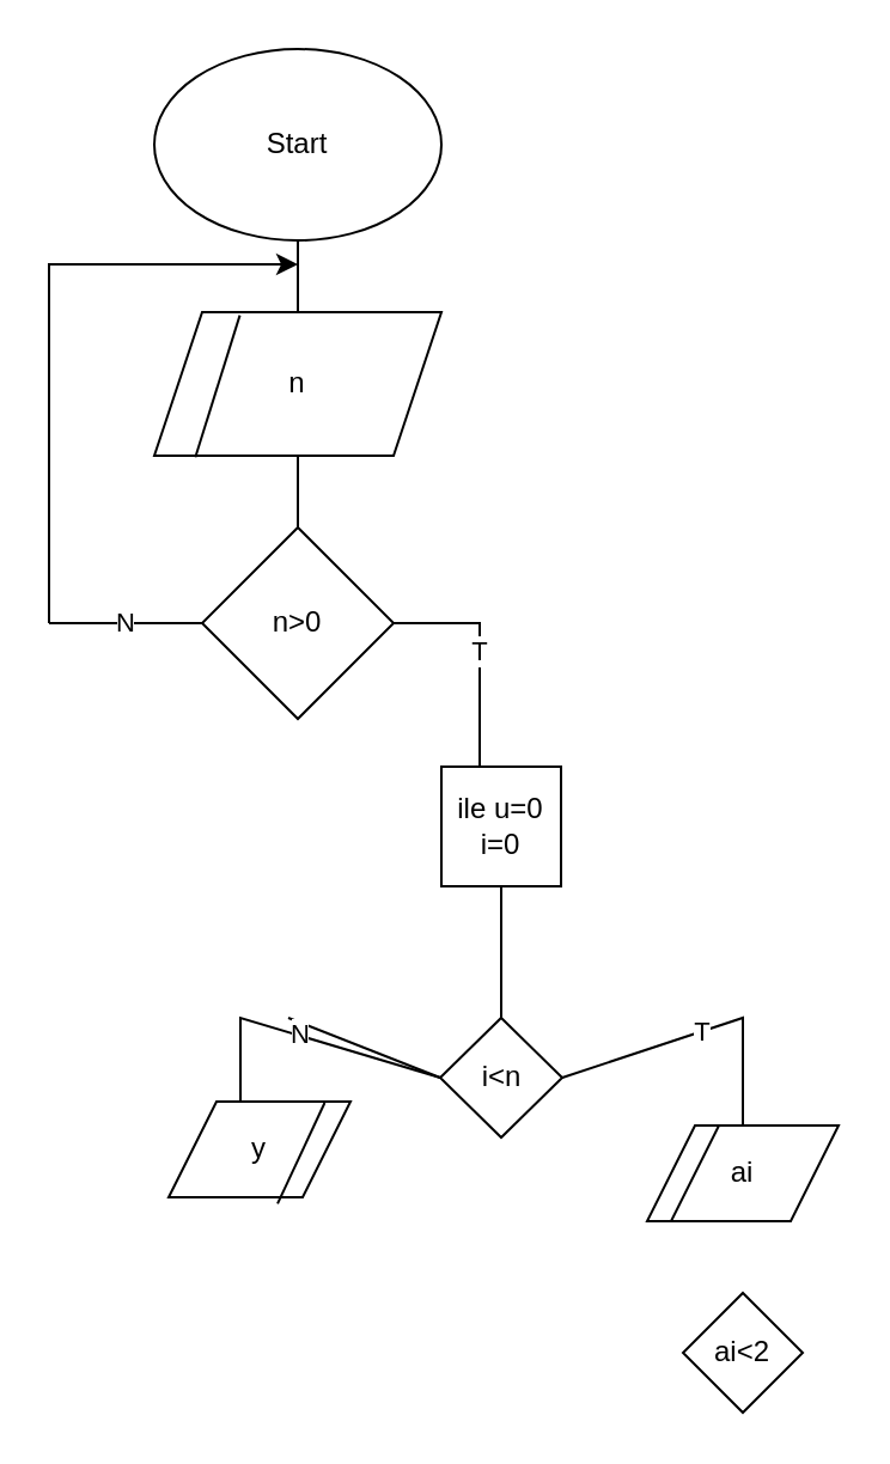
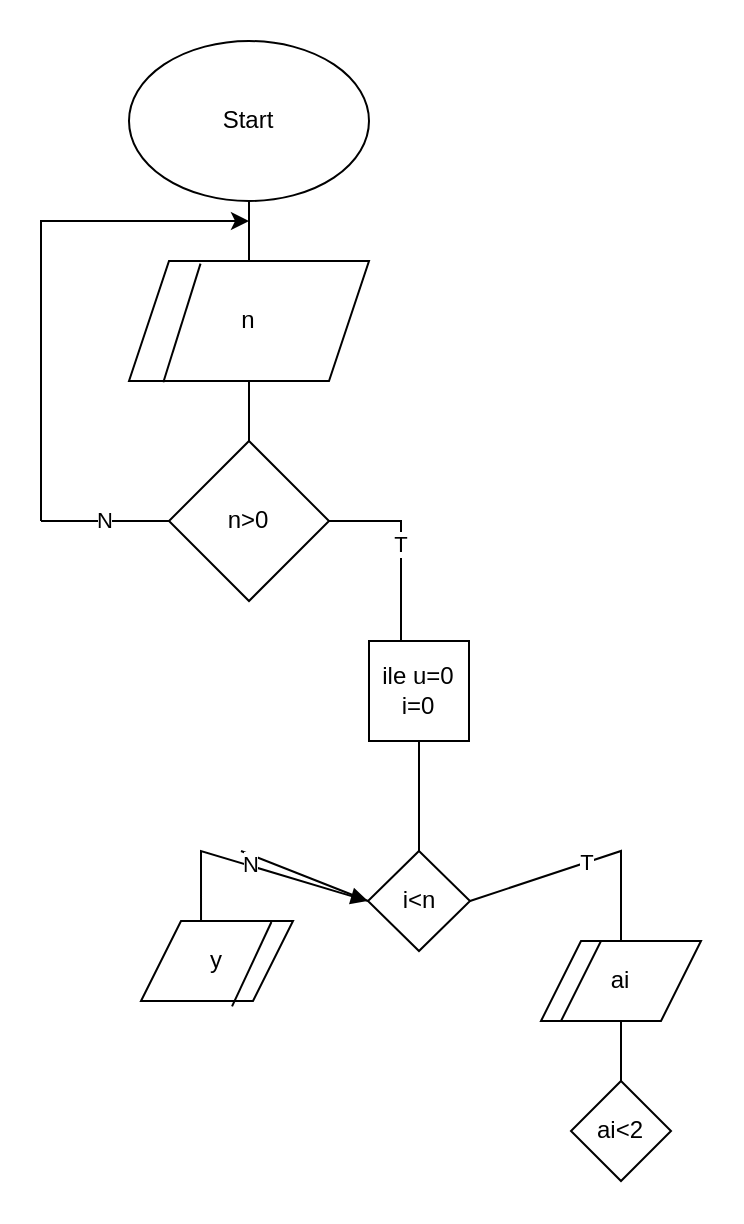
  <mxCell id="0" />
  <mxCell id="1" parent="0" />
  <mxCell id="2" value="Start" style="ellipse;whiteSpace=wrap;html=1;" vertex="1" parent="1"><mxGeometry x="64" width="120" height="80" as="geometry" y="20" /></mxCell>
  <mxCell id="3" value="y" style="shape=parallelogram;perimeter=parallelogramPerimeter;whiteSpace=wrap;html=1;fixedSize=1;" vertex="1" parent="1"><mxGeometry x="70" y="460" width="76" height="40" as="geometry" /></mxCell>
  <mxCell id="4" value="" style="endArrow=none;html=1;rounded=0;exitX=0.599;exitY=1.068;exitDx=0;exitDy=0;exitPerimeter=0;entryX=0.858;entryY=0.013;entryDx=0;entryDy=0;entryPerimeter=0;" edge="1" parent="1" source="3" target="3"><mxGeometry width="50" height="50" relative="1" as="geometry"><mxPoint x="74" y="650" as="sourcePoint" /><mxPoint x="430" y="650" as="targetPoint" /></mxGeometry></mxCell>
  <mxCell id="5" value="n" style="shape=parallelogram;perimeter=parallelogramPerimeter;whiteSpace=wrap;html=1;fixedSize=1;" vertex="1" parent="1"><mxGeometry x="64" y="130" width="120" height="60" as="geometry" /></mxCell>
  <mxCell id="6" value="" style="endArrow=none;html=1;rounded=0;entryX=0.298;entryY=0.022;entryDx=0;entryDy=0;entryPerimeter=0;exitX=0.143;exitY=1.011;exitDx=0;exitDy=0;exitPerimeter=0;" edge="1" parent="1" source="5" target="5"><mxGeometry width="50" height="50" relative="1" as="geometry"><mxPoint x="120" y="360" as="sourcePoint" /><mxPoint x="134" y="298.5" as="targetPoint" /></mxGeometry></mxCell>
  <mxCell id="7" value="n&amp;gt;0" style="rhombus;whiteSpace=wrap;html=1;" vertex="1" parent="1"><mxGeometry x="84" y="220" width="80" height="80" as="geometry" /></mxCell>
  <mxCell id="8" value="" style="endArrow=none;html=1;rounded=0;exitX=0.5;exitY=0;exitDx=0;exitDy=0;entryX=0.5;entryY=1;entryDx=0;entryDy=0;" edge="1" parent="1" source="5" target="2"><mxGeometry width="50" height="50" relative="1" as="geometry"><mxPoint x="124" y="130" as="sourcePoint" /><mxPoint x="174" y="80" as="targetPoint" /></mxGeometry></mxCell>
  <mxCell id="9" value="" style="endArrow=none;html=1;rounded=0;exitX=0.5;exitY=0;exitDx=0;exitDy=0;entryX=0.5;entryY=1;entryDx=0;entryDy=0;" edge="1" parent="1" source="7" target="5"><mxGeometry width="50" height="50" relative="1" as="geometry"><mxPoint x="124" y="220" as="sourcePoint" /><mxPoint x="220" y="200" as="targetPoint" /></mxGeometry></mxCell>
  <mxCell id="10" value="" style="endArrow=classic;html=1;rounded=0;" edge="1" parent="1"><mxGeometry width="50" height="50" relative="1" as="geometry"><mxPoint x="20" y="170" as="sourcePoint" /><mxPoint x="124" y="110" as="targetPoint" /><Array as="points"><mxPoint x="20" y="110" /></Array></mxGeometry></mxCell>
  <mxCell id="11" value="" style="endArrow=none;html=1;rounded=0;" edge="1" parent="1"><mxGeometry width="50" height="50" relative="1" as="geometry"><mxPoint x="20" y="260" as="sourcePoint" /><mxPoint x="20" y="160" as="targetPoint" /></mxGeometry></mxCell>
  <mxCell id="12" value="N" style="endArrow=none;html=1;rounded=0;exitX=0;exitY=0.5;exitDx=0;exitDy=0;" edge="1" parent="1" source="7"><mxGeometry width="50" height="50" relative="1" as="geometry"><mxPoint x="-30" y="310" as="sourcePoint" /><mxPoint x="20" y="260" as="targetPoint" /></mxGeometry></mxCell>
  <mxCell id="13" value="T" style="endArrow=none;html=1;rounded=0;" edge="1" parent="1"><mxGeometry width="50" height="50" relative="1" as="geometry"><mxPoint x="164" y="260" as="sourcePoint" /><mxPoint x="200" y="320" as="targetPoint" /><Array as="points"><mxPoint x="200" y="260" /></Array></mxGeometry></mxCell>
  <mxCell id="14" value="ile u=0&lt;br&gt;i=0" style="whiteSpace=wrap;html=1;aspect=fixed;" vertex="1" parent="1"><mxGeometry x="184" y="320" width="50" height="50" as="geometry" /></mxCell>
  <mxCell id="15" value="i&amp;lt;n" style="rhombus;whiteSpace=wrap;html=1;" vertex="1" parent="1"><mxGeometry x="183.5" y="425" width="51" height="50" as="geometry" /></mxCell>
  <mxCell id="16" value="" style="endArrow=none;html=1;rounded=0;entryX=0;entryY=0.5;entryDx=0;entryDy=0;" edge="1" parent="1" target="15"><mxGeometry width="50" height="50" relative="1" as="geometry"><mxPoint x="120" y="425" as="sourcePoint" /><mxPoint x="140" y="440" as="targetPoint" /></mxGeometry></mxCell>
  <mxCell id="17" value="" style="endArrow=none;html=1;rounded=0;entryX=0.5;entryY=1;entryDx=0;entryDy=0;exitX=0.5;exitY=0;exitDx=0;exitDy=0;" edge="1" parent="1" source="15" target="14"><mxGeometry width="50" height="50" relative="1" as="geometry"><mxPoint x="210" y="400" as="sourcePoint" /><mxPoint x="260" y="350" as="targetPoint" /></mxGeometry></mxCell>
- <mxCell id="18" value="N" style="endArrow=none;html=1;rounded=0;entryX=0;entryY=0.5;entryDx=0;entryDy=0;exitX=0.395;exitY=0;exitDx=0;exitDy=0;exitPerimeter=0;" edge="1" parent="1" source="3" target="15"><mxGeometry width="50" height="50" relative="1" as="geometry"><mxPoint x="-70" y="430" as="sourcePoint" /><mxPoint x="90" y="430" as="targetPoint" /><Array as="points"><mxPoint x="100" y="425" /></Array></mxGeometry></mxCell>
+ <mxCell id="18" value="N" style="endArrow=block;html=1;rounded=0;entryX=0;entryY=0.5;entryDx=0;entryDy=0;exitX=0.395;exitY=0;exitDx=0;exitDy=0;exitPerimeter=0;" edge="1" parent="1" source="3" target="15"><mxGeometry width="50" height="50" relative="1" as="geometry"><mxPoint x="-70" y="430" as="sourcePoint" /><mxPoint x="90" y="430" as="targetPoint" /><Array as="points"><mxPoint x="100" y="425" /></Array></mxGeometry></mxCell>
  <mxCell id="19" value="T" style="endArrow=none;html=1;rounded=0;exitX=1;exitY=0.5;exitDx=0;exitDy=0;" edge="1" parent="1" source="15"><mxGeometry width="50" height="50" relative="1" as="geometry"><mxPoint x="280" y="470" as="sourcePoint" /><mxPoint x="310" y="470" as="targetPoint" /><Array as="points"><mxPoint x="310" y="425" /></Array></mxGeometry></mxCell>
  <mxCell id="20" value="ai" style="shape=parallelogram;perimeter=parallelogramPerimeter;whiteSpace=wrap;html=1;fixedSize=1;" vertex="1" parent="1"><mxGeometry x="270" y="470" width="80" height="40" as="geometry" /></mxCell>
  <mxCell id="21" value="" style="endArrow=none;html=1;rounded=0;" edge="1" parent="1"><mxGeometry width="50" height="50" relative="1" as="geometry"><mxPoint x="280" y="510" as="sourcePoint" /><mxPoint x="300" y="470" as="targetPoint" /></mxGeometry></mxCell>
  <mxCell id="22" value="ai&amp;lt;2" style="rhombus;whiteSpace=wrap;html=1;" vertex="1" parent="1"><mxGeometry x="285" y="540" width="50" height="50" as="geometry" /></mxCell>
+ <mxCell id="23" value="" style="endArrow=none;html=1;rounded=0;entryX=0.5;entryY=1;entryDx=0;entryDy=0;exitX=0.5;exitY=0;exitDx=0;exitDy=0;" edge="1" parent="1" source="22" target="20"><mxGeometry width="50" height="50" relative="1" as="geometry"><mxPoint x="340" y="540" as="sourcePoint" /><mxPoint x="360" y="490" as="targetPoint" /></mxGeometry></mxCell>
